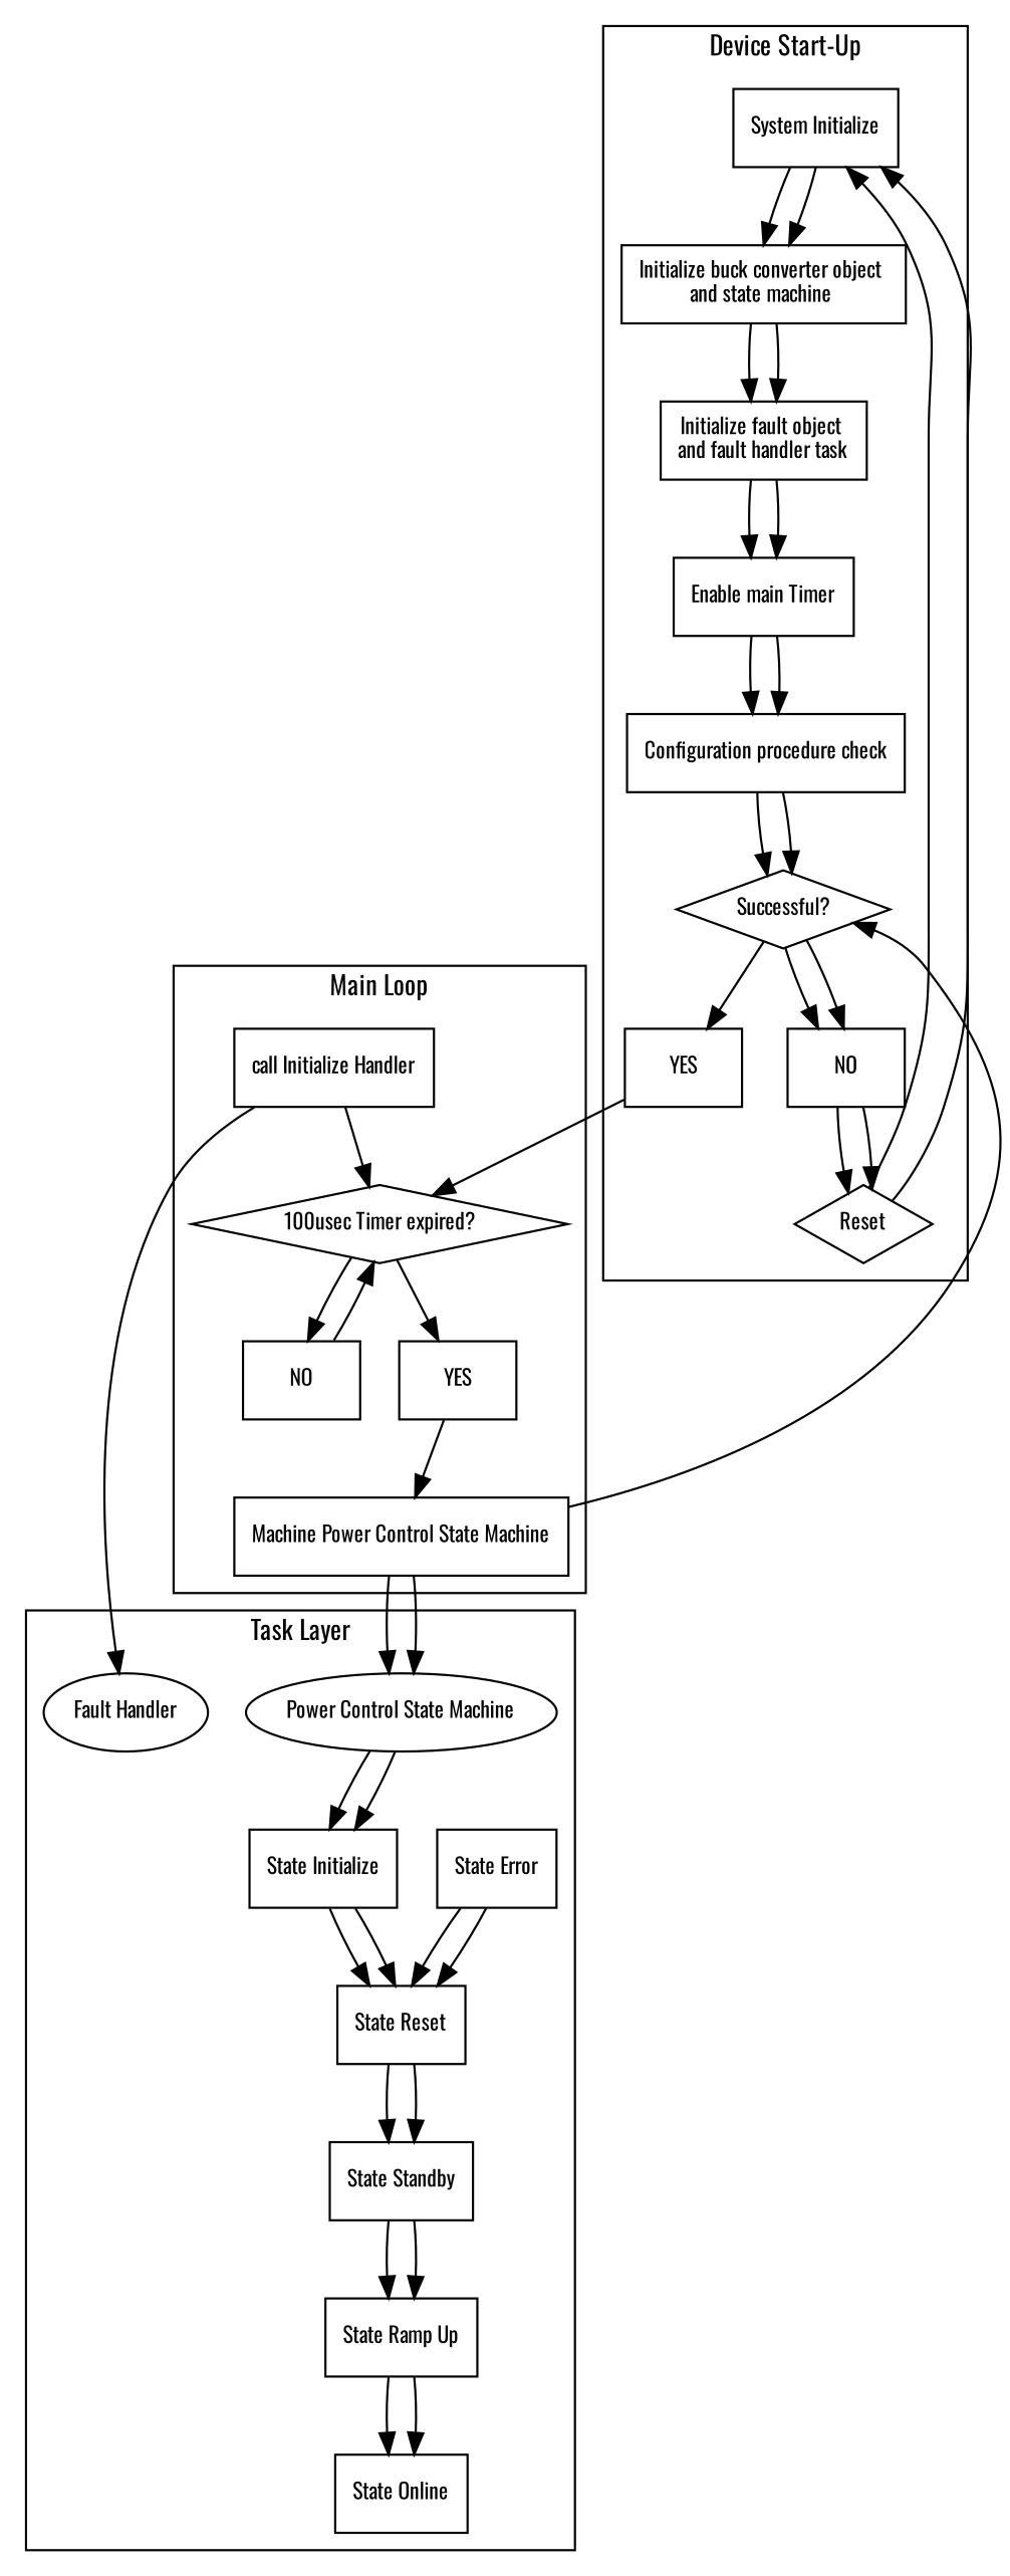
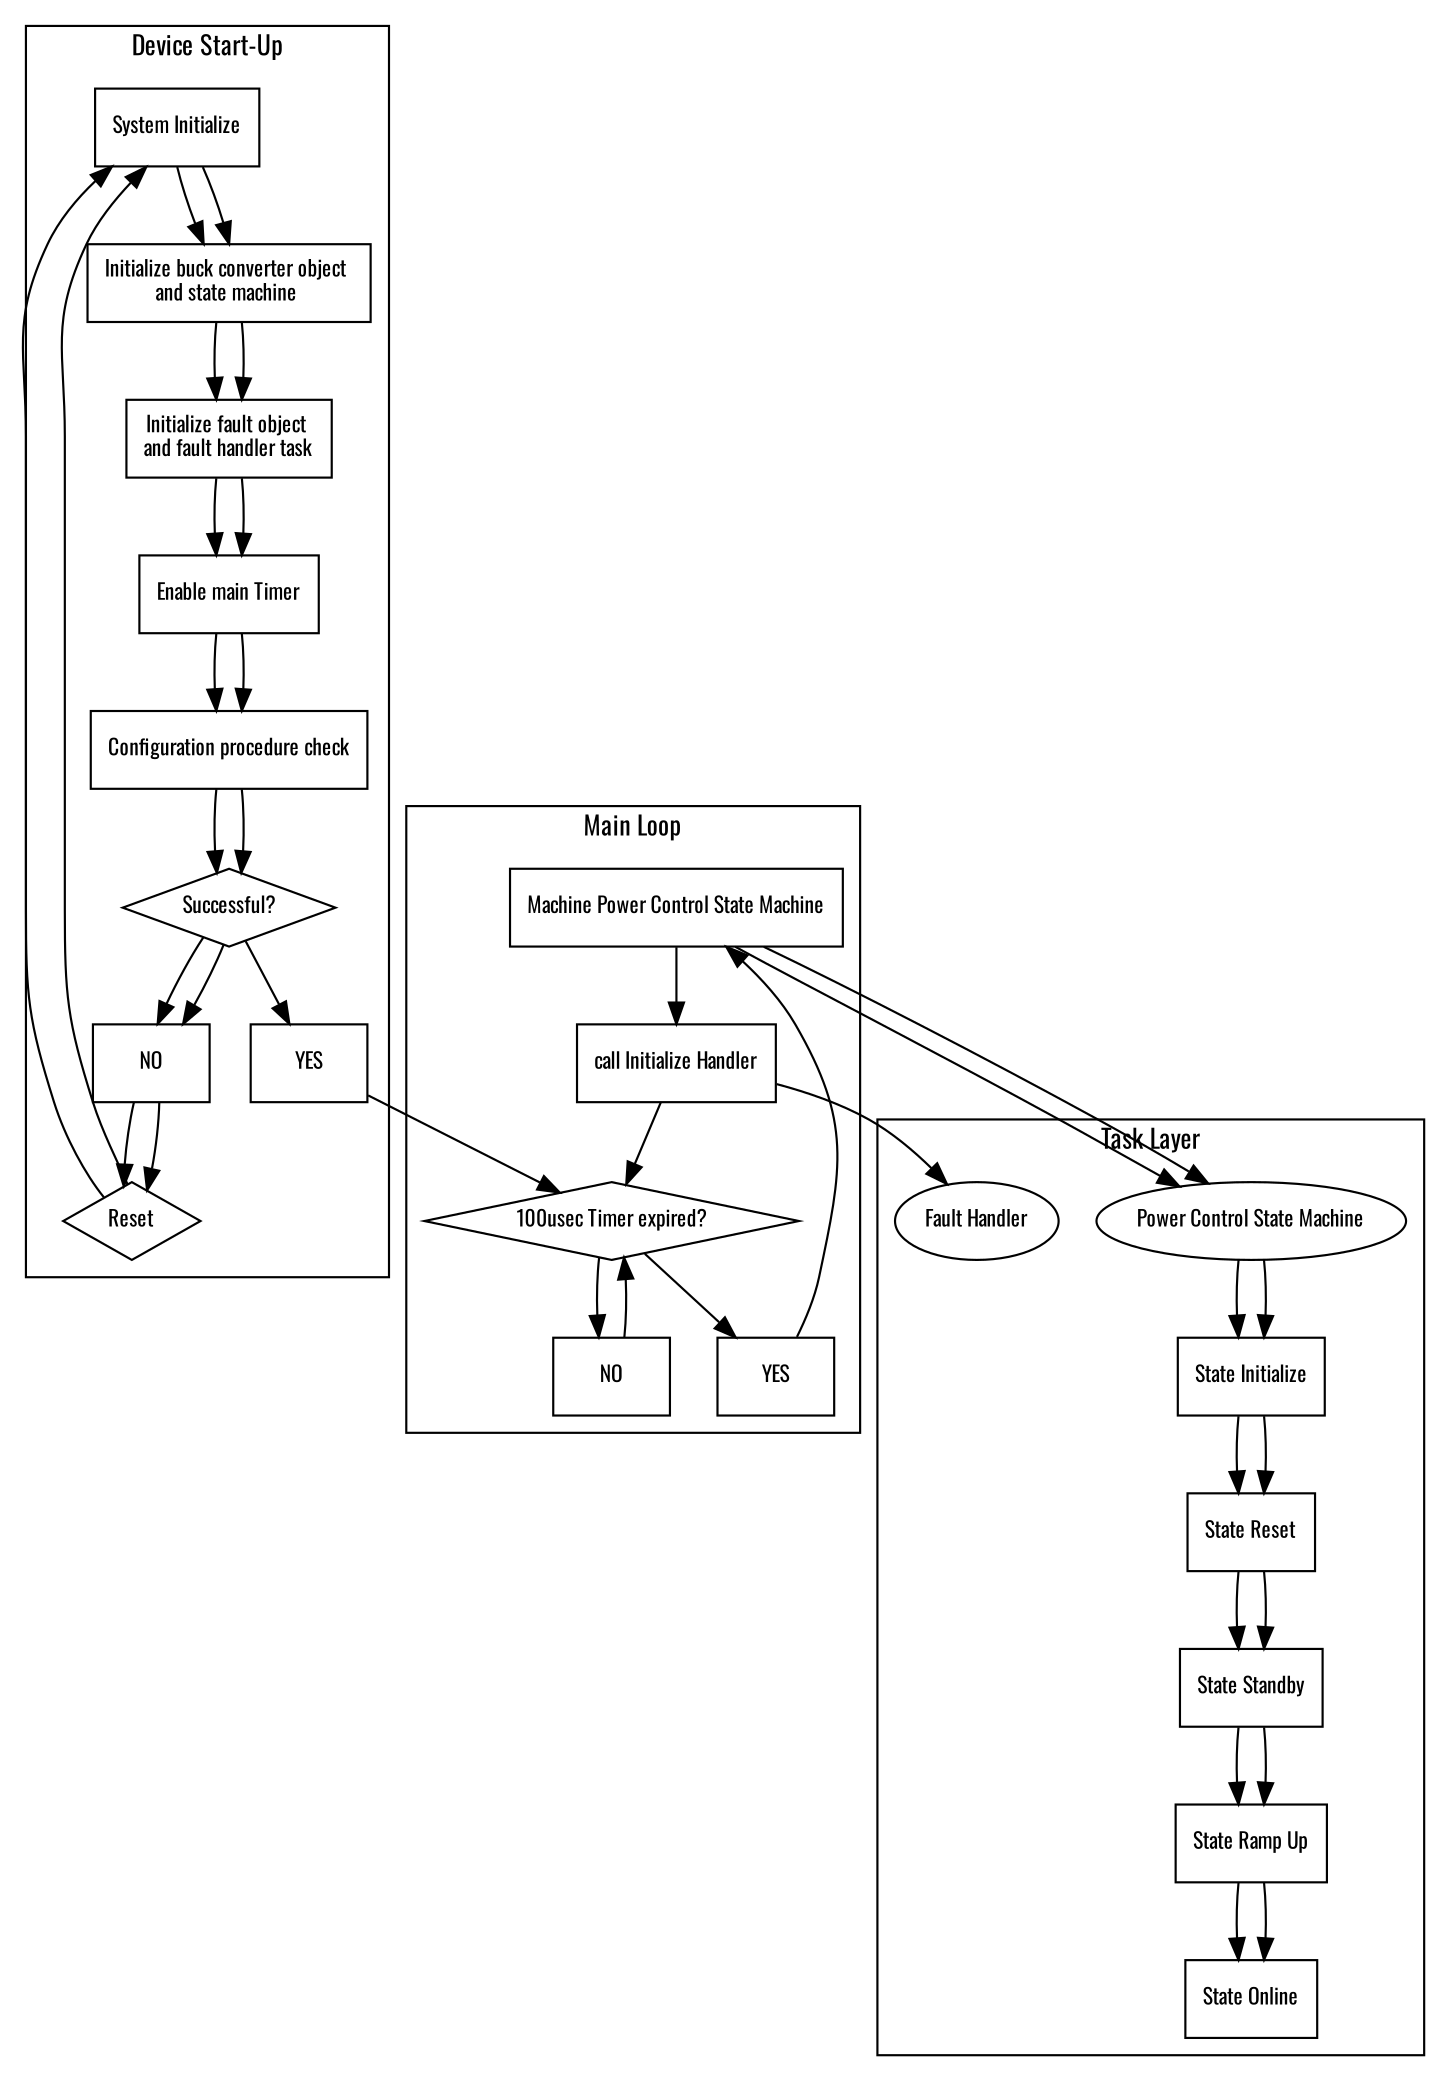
  digraph {
    fontname=Oswald
    rankdir=TB
    node [fontname=Oswald fontsize=10 shape=box]
    edge [fontname=Oswald]
    n1 [label="System Initialize"]
    n2 [label="Initialize buck converter object \nand state machine "]
    n3 [label="Initialize fault object \nand fault handler task"]
    n4 [label="Enable main Timer"]
    n5 [label="Configuration procedure check"]
    n6 [label="Successful?" shape=diamond]
    n7 [label=YES]
    n8 [label=NO]
    n9 [label=Reset shape=diamond]
    n10 [label="State Initialize"]
    n11 [label="State Reset"]
    n12 [label="State Standby"]
    n13 [label="State Ramp Up"]
    n14 [label="State Online"]
-   n15 [label="State Error"]
    n16 [label="Power Control State Machine" shape=oval]
    n17 [label="Fault Handler" shape=oval]
    n18 [label="Machine Power Control State Machine"]
    n19 [label="call Initialize Handler"]
    n20 [label=YES]
    n21 [label=NO]
    n22 [label="100usec Timer expired?" shape=diamond]
    subgraph cluster_1 {
      fontsize=12
      label="Device Start-Up"
      n1
      n2
      n3
      n4
      n5
      n6
      n7
      n8
      n9
    }
    subgraph cluster_2 {
      fontsize=12
      label="Task Layer"
      n10
      n11
      n12
      n13
      n14
-     n15
      n16
      n17
    }
    subgraph cluster_3 {
      fontsize=12
      label="Main Loop"
      n18
      n19
      n20
      n21
      n22
    }
    n1 -> n2
    n1 -> n2
    n2 -> n3
    n2 -> n3
    n3 -> n4
    n3 -> n4
    n4 -> n5
    n4 -> n5
    n5 -> n6
    n5 -> n6
    n6 -> n7
    n6 -> n8
    n6 -> n8
    n7 -> n22
    n8 -> n9
    n8 -> n9
    n9 -> n1
    n9 -> n1
    n10 -> n11
    n10 -> n11
    n11 -> n12
    n11 -> n12
    n12 -> n13
    n12 -> n13
    n13 -> n14
    n13 -> n14
-   n15 -> n11
-   n15 -> n11
    n16 -> n10
    n16 -> n10
    n18 -> n16
    n18 -> n16
-   n18 -> n6
+   n18 -> n19
    n19 -> n17
    n19 -> n22
    n20 -> n18
    n21 -> n22
    n22 -> n20
    n22 -> n21
  }
